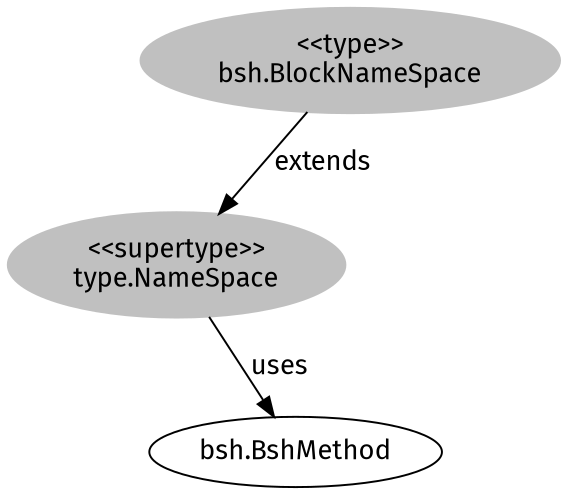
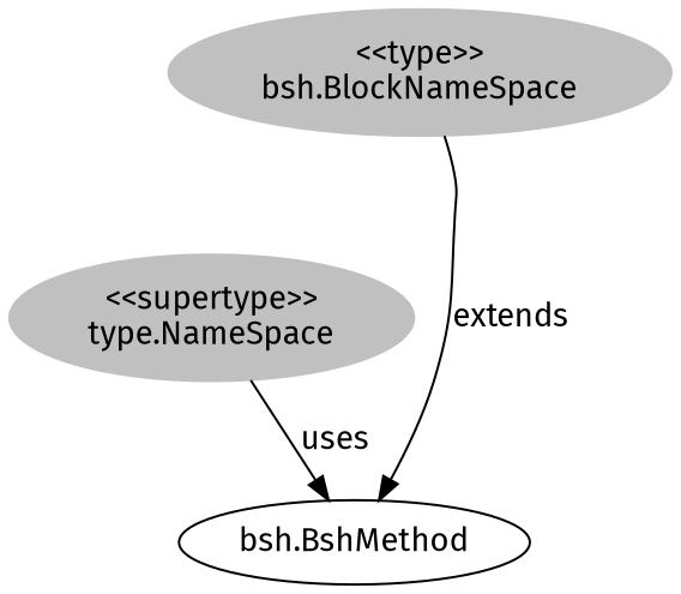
  digraph {
    fontname="Fira Sans"
    node [color=grey fontname="Fira Sans" style=filled]
    edge [fontname="Fira Sans"]
    n1 [label="<<type>>\nbsh.BlockNameSpace"]
    n2 [label="<<supertype>>\ntype.NameSpace"]
    n3 [label="bsh.BshMethod" color="" style=""]
-   n1 -> n2 [label=extends]
+   n1 -> n3 [label=extends]
    n2 -> n3 [label=uses]
  }
